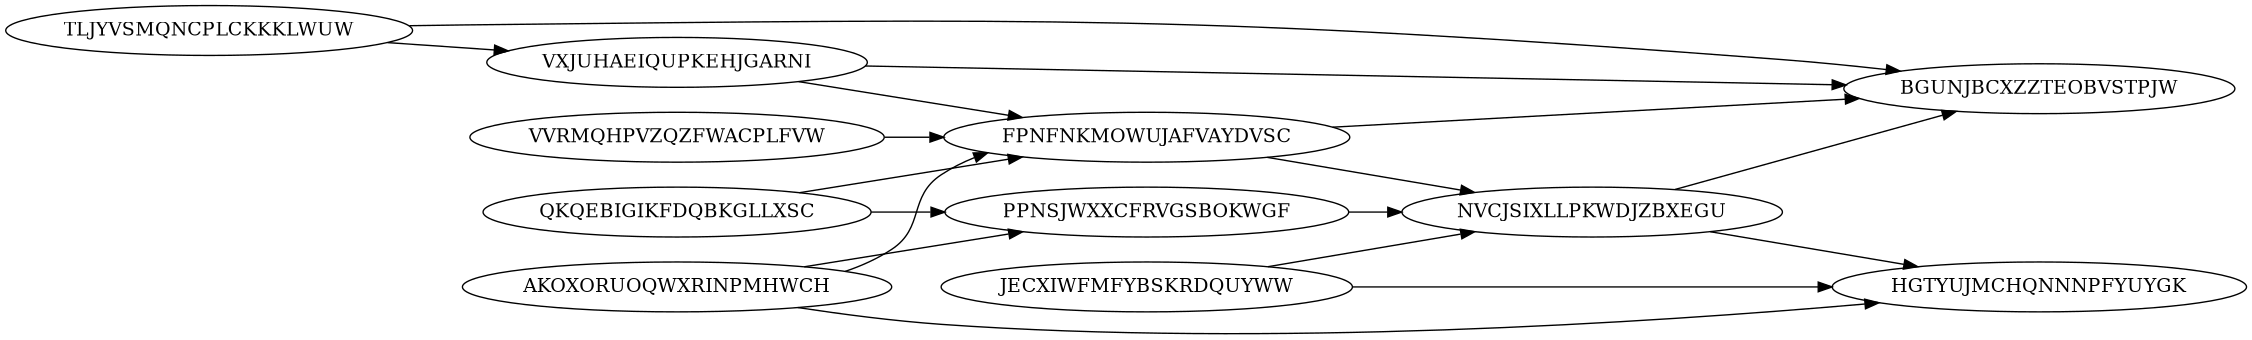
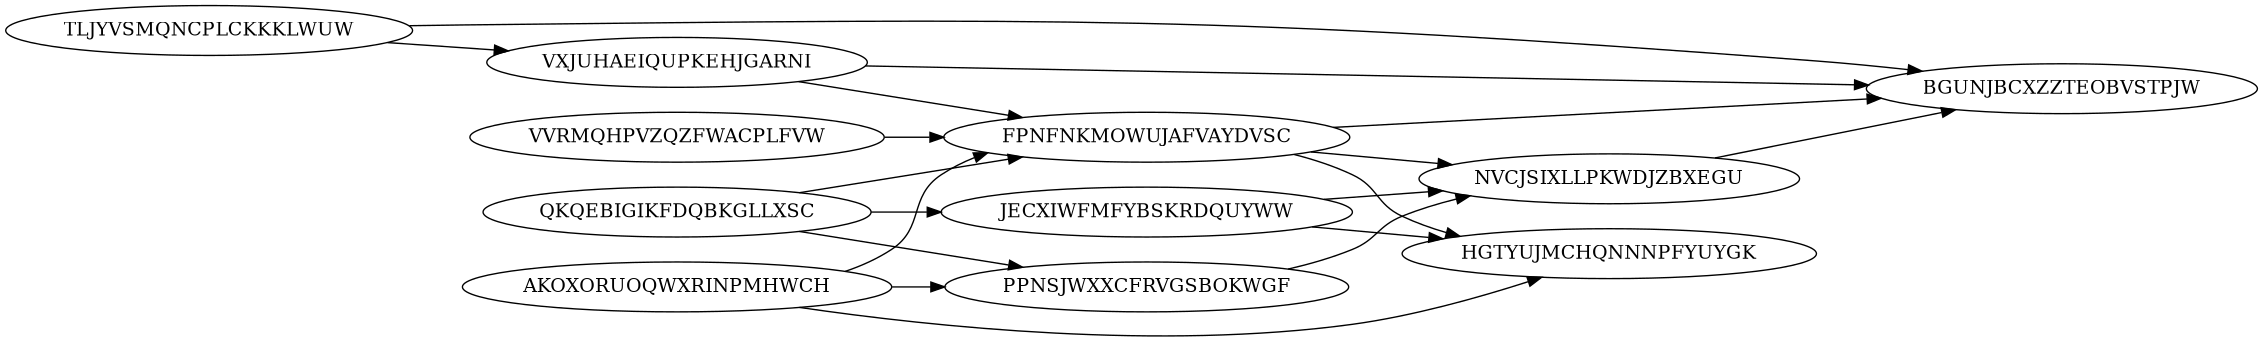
  digraph {
    rankdir=LR
    node [Weight=12]
    edge [Weight=20]
    VXJUHAEIQUPKEHJGARNI
    TLJYVSMQNCPLCKKKLWUW [Weight=18]
    BGUNJBCXZZTEOBVSTPJW [Weight=13]
    FPNFNKMOWUJAFVAYDVSC
    QKQEBIGIKFDQBKGLLXSC [Weight=16]
    JECXIWFMFYBSKRDQUYWW [Weight=18]
    PPNSJWXXCFRVGSBOKWGF [Weight=18]
    HGTYUJMCHQNNNPFYUYGK [Weight=10]
    NVCJSIXLLPKWDJZBXEGU
    VVRMQHPVZQZFWACPLFVW [Weight=10]
    AKOXORUOQWXRINPMHWCH [Weight=15]
    VXJUHAEIQUPKEHJGARNI -> BGUNJBCXZZTEOBVSTPJW [Weight=13]
    VXJUHAEIQUPKEHJGARNI -> FPNFNKMOWUJAFVAYDVSC [Weight=11]
    TLJYVSMQNCPLCKKKLWUW -> VXJUHAEIQUPKEHJGARNI
    TLJYVSMQNCPLCKKKLWUW -> BGUNJBCXZZTEOBVSTPJW
    FPNFNKMOWUJAFVAYDVSC -> BGUNJBCXZZTEOBVSTPJW [Weight=10]
-   NVCJSIXLLPKWDJZBXEGU -> HGTYUJMCHQNNNPFYUYGK [Weight=17]
+   FPNFNKMOWUJAFVAYDVSC -> HGTYUJMCHQNNNPFYUYGK [Weight=17]
    FPNFNKMOWUJAFVAYDVSC -> NVCJSIXLLPKWDJZBXEGU [Weight=18]
    QKQEBIGIKFDQBKGLLXSC -> FPNFNKMOWUJAFVAYDVSC [Weight=16]
+   QKQEBIGIKFDQBKGLLXSC -> JECXIWFMFYBSKRDQUYWW [Weight=19]
    QKQEBIGIKFDQBKGLLXSC -> PPNSJWXXCFRVGSBOKWGF [Weight=19]
    JECXIWFMFYBSKRDQUYWW -> HGTYUJMCHQNNNPFYUYGK [Weight=14]
    JECXIWFMFYBSKRDQUYWW -> NVCJSIXLLPKWDJZBXEGU
    PPNSJWXXCFRVGSBOKWGF -> NVCJSIXLLPKWDJZBXEGU [Weight=12]
    NVCJSIXLLPKWDJZBXEGU -> BGUNJBCXZZTEOBVSTPJW [Weight=13]
    VVRMQHPVZQZFWACPLFVW -> FPNFNKMOWUJAFVAYDVSC [Weight=19]
    AKOXORUOQWXRINPMHWCH -> FPNFNKMOWUJAFVAYDVSC [Weight=14]
    AKOXORUOQWXRINPMHWCH -> PPNSJWXXCFRVGSBOKWGF [Weight=10]
    AKOXORUOQWXRINPMHWCH -> HGTYUJMCHQNNNPFYUYGK [Weight=14]
  }
